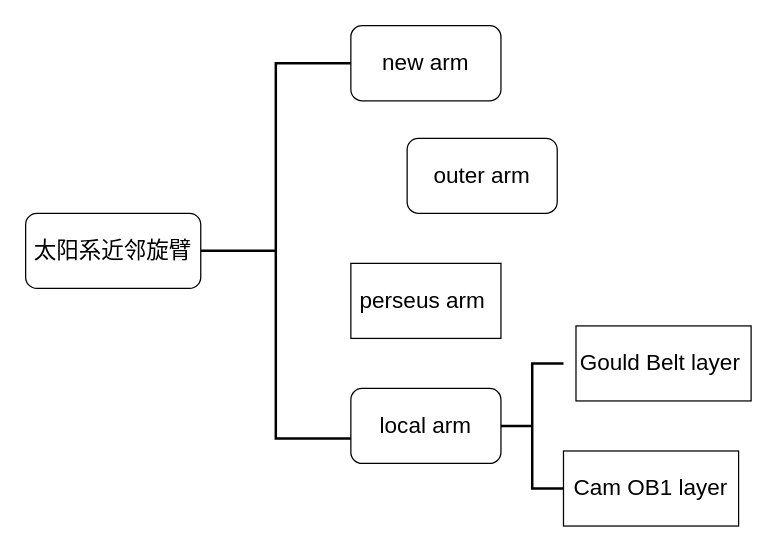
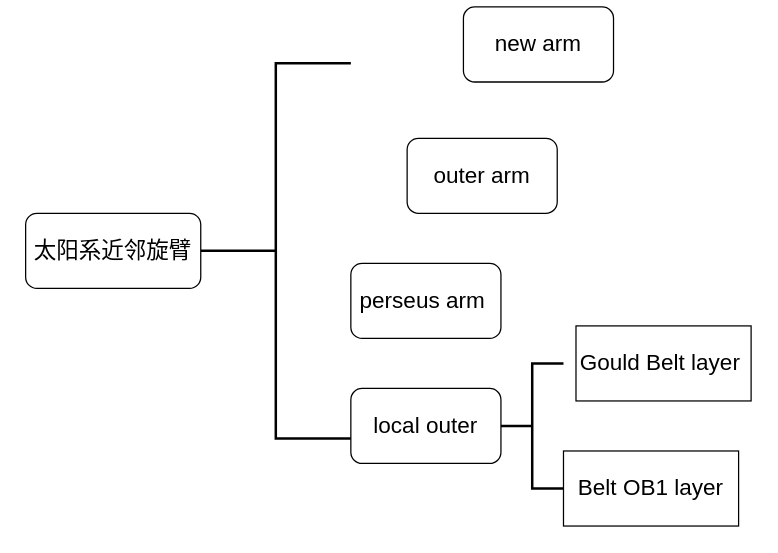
  <mxCell id="0" />
  <mxCell id="1" parent="0" />
- <mxCell id="2" value="&lt;font style=&quot;font-size: 18px&quot;&gt;local arm&lt;/font&gt;" style="rounded=1;whiteSpace=wrap;html=1;" parent="1" vertex="1"><mxGeometry x="280" y="310" width="120" height="60" as="geometry" /></mxCell>
- <mxCell id="3" value="&lt;font style=&quot;font-size: 18px&quot;&gt;perseus arm&amp;nbsp;&lt;/font&gt;" style="whiteSpace=wrap;html=1;rounded=0;" parent="1" vertex="1"><mxGeometry x="280" y="210" width="120" height="60" as="geometry" /></mxCell>
+ <mxCell id="2" value="&lt;font style=&quot;font-size: 18px&quot;&gt;local outer&lt;/font&gt;" style="rounded=1;whiteSpace=wrap;html=1;" parent="1" vertex="1"><mxGeometry x="280" y="310" width="120" height="60" as="geometry" /></mxCell>
+ <mxCell id="3" value="&lt;font style=&quot;font-size: 18px&quot;&gt;perseus arm&amp;nbsp;&lt;/font&gt;" style="rounded=1;whiteSpace=wrap;html=1;" parent="1" vertex="1"><mxGeometry x="280" y="210" width="120" height="60" as="geometry" /></mxCell>
  <mxCell id="4" value="&lt;font style=&quot;font-size: 18px&quot;&gt;outer arm&lt;/font&gt;" style="rounded=1;whiteSpace=wrap;html=1;" parent="1" vertex="1"><mxGeometry x="325" y="110" width="120" height="60" as="geometry" /></mxCell>
- <mxCell id="5" value="&lt;font style=&quot;font-size: 18px&quot;&gt;new arm&lt;/font&gt;" style="rounded=1;whiteSpace=wrap;html=1;" parent="1" vertex="1"><mxGeometry x="280" y="20" width="120" height="60" as="geometry" /></mxCell>
+ <mxCell id="5" value="&lt;font style=&quot;font-size: 18px&quot;&gt;new arm&lt;/font&gt;" style="rounded=1;whiteSpace=wrap;html=1;" parent="1" vertex="1"><mxGeometry x="370" y="5" width="120" height="60" as="geometry" /></mxCell>
  <mxCell id="6" value="" style="strokeWidth=2;html=1;shape=mxgraph.flowchart.annotation_2;align=left;labelPosition=right;pointerEvents=1;" vertex="1" parent="1"><mxGeometry x="400" y="290" width="50" height="100" as="geometry" /></mxCell>
  <mxCell id="7" value="&lt;font style=&quot;font-size: 18px&quot;&gt;Gould Belt layer&amp;nbsp;&lt;/font&gt;" style="rounded=0;whiteSpace=wrap;html=1;" vertex="1" parent="1"><mxGeometry x="460" y="260" width="140" height="60" as="geometry" /></mxCell>
- <mxCell id="8" value="&lt;font style=&quot;font-size: 18px&quot;&gt;Cam OB1 layer&lt;/font&gt;" style="rounded=0;whiteSpace=wrap;html=1;" vertex="1" parent="1"><mxGeometry x="450" y="360" width="140" height="60" as="geometry" /></mxCell>
+ <mxCell id="8" value="&lt;font style=&quot;font-size: 18px&quot;&gt;Belt OB1 layer&lt;/font&gt;" style="rounded=0;whiteSpace=wrap;html=1;" vertex="1" parent="1"><mxGeometry x="450" y="360" width="140" height="60" as="geometry" /></mxCell>
  <mxCell id="9" value="" style="strokeWidth=2;html=1;shape=mxgraph.flowchart.annotation_2;align=left;labelPosition=right;pointerEvents=1;" vertex="1" parent="1"><mxGeometry x="160" y="50" width="120" height="300" as="geometry" /></mxCell>
  <mxCell id="10" value="&lt;font style=&quot;font-size: 18px&quot;&gt;太阳系近邻旋臂&lt;/font&gt;" style="rounded=1;whiteSpace=wrap;html=1;" vertex="1" parent="1"><mxGeometry x="20" y="170" width="140" height="60" as="geometry" /></mxCell>
